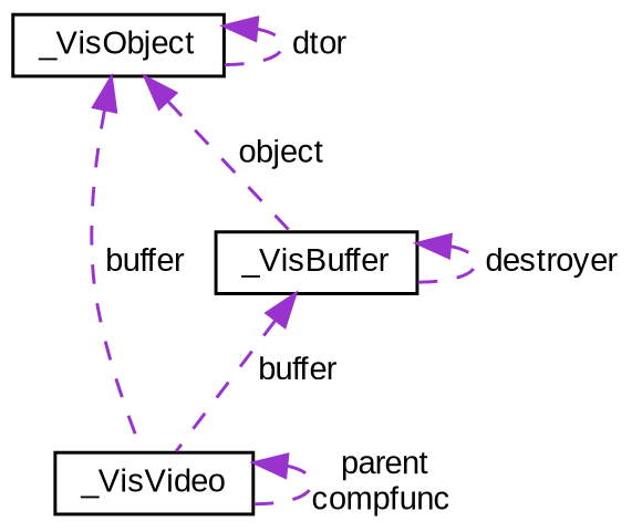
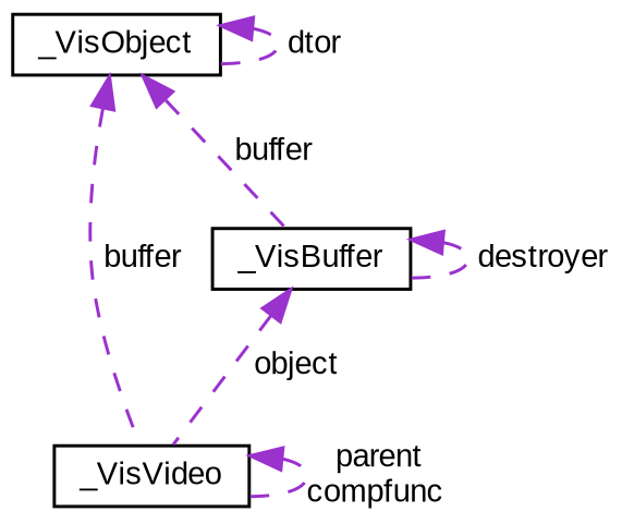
  digraph {
    fontname="Liberation Sans"
    node [color=black fillcolor=white fontname="Liberation Sans" fontsize=10 shape=record style=filled]
    edge [color=darkorchid3 dir=back fontname="Liberation Sans" fontsize=10 labelfontname=Helvetica labelfontsize=10 style=dashed]
    n1 [height=0.2 label=_VisVideo width=0.4]
    n2 [height=0.2 label=_VisBuffer width=0.4]
    n3 [height=0.2 label=_VisObject width=0.4]
    n1 -> n1 [label=" parent\ncompfunc"]
-   n2 -> n1 [label=" buffer"]
+   n2 -> n1 [label=" object"]
    n2 -> n2 [label=" destroyer"]
    n3 -> n1 [label=" buffer"]
-   n3 -> n2 [label=" object"]
+   n3 -> n2 [label=" buffer"]
    n3 -> n3 [label=" dtor"]
  }
